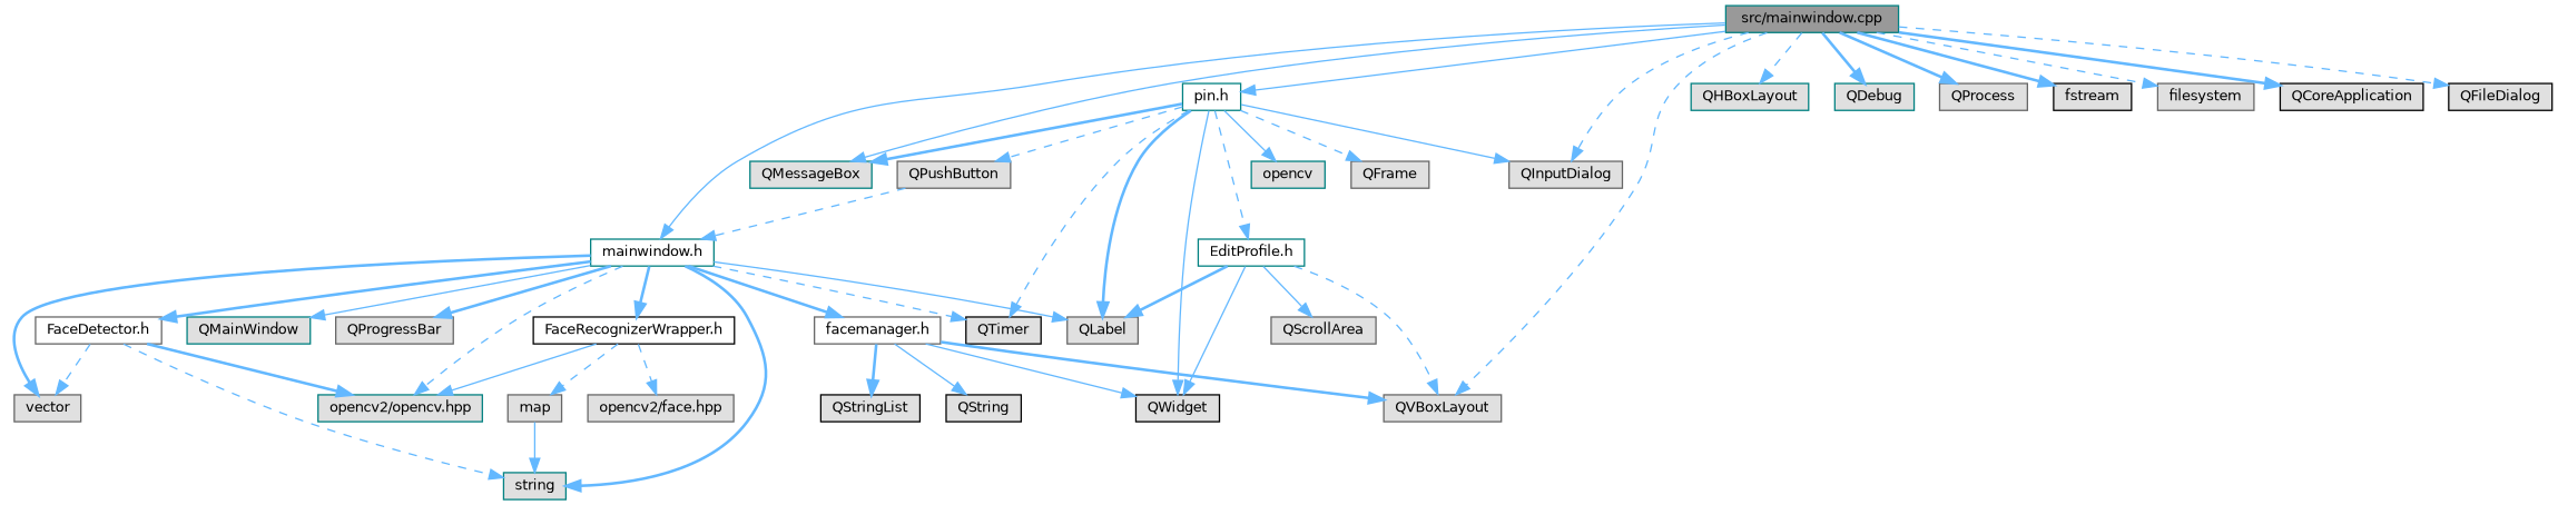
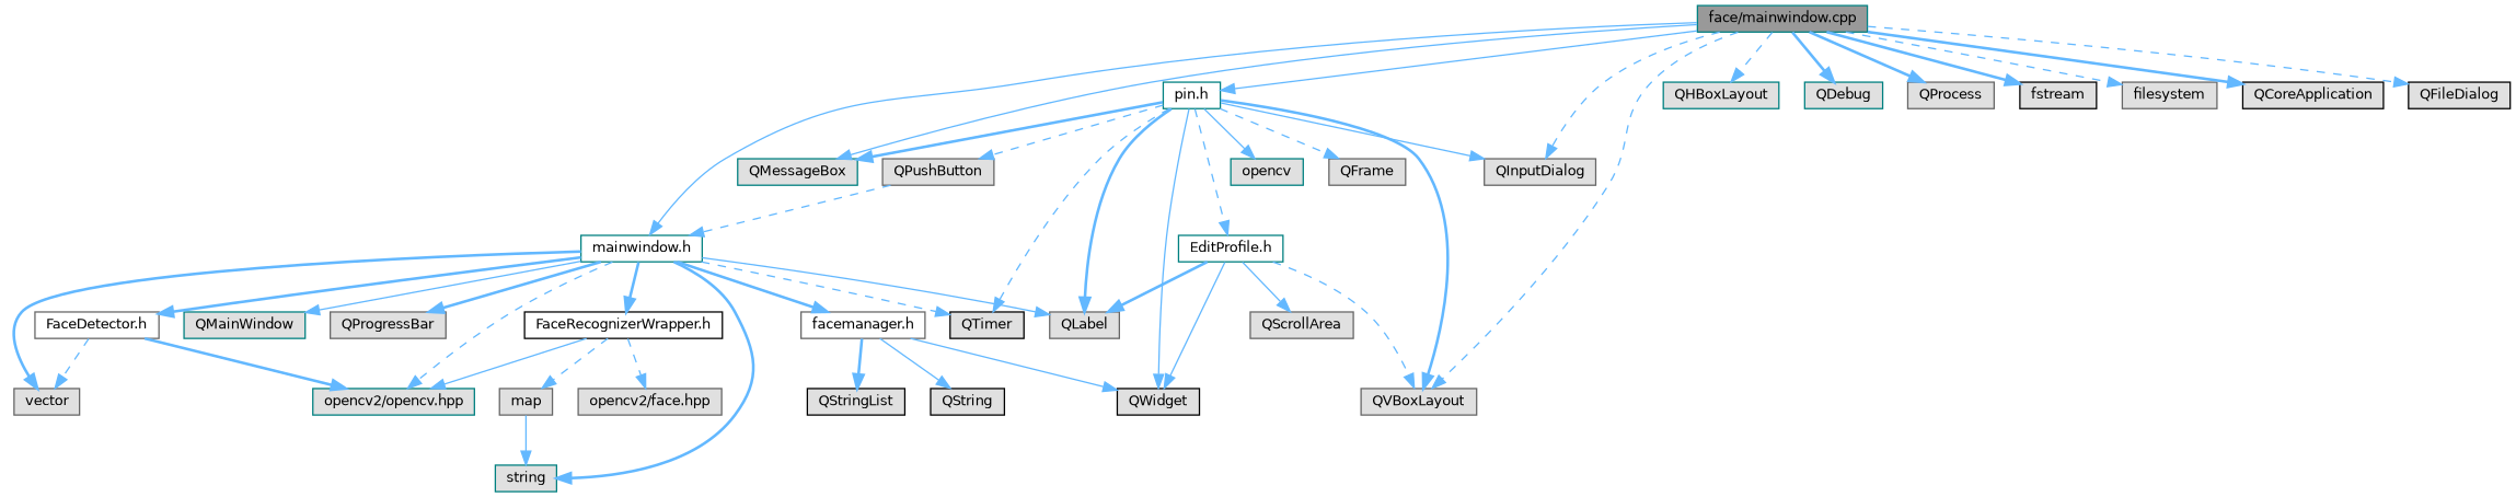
  digraph {
    node [color=gray40 fillcolor="#E0E0E0" fontname=Helvetica fontsize=10 shape=box style=filled]
    edge [color=steelblue1 fontname=Helvetica fontsize=10 labelfontname=Helvetica labelfontsize=10 style=dashed]
-   n1 [color=teal fillcolor=grey60 fontcolor=black height=0.2 label="src/mainwindow.cpp" width=0.4]
+   n1 [color=teal fillcolor=grey60 fontcolor=black height=0.2 label="face/mainwindow.cpp" width=0.4]
    n2 [color=teal fillcolor=white height=0.2 label="mainwindow.h" width=0.4]
    n3 [color=teal fillcolor=white height=0.2 label="pin.h" width=0.4]
    n4 [color=teal height=0.2 label=QMessageBox width=0.4]
    n5 [height=0.2 label=QVBoxLayout width=0.4]
    n6 [height=0.2 label=QInputDialog width=0.4]
    n7 [color=teal height=0.2 label=QHBoxLayout width=0.4]
    n8 [color=teal height=0.2 label=QDebug width=0.4]
    n9 [height=0.2 label=QProcess width=0.4]
    n10 [color=black height=0.2 label=fstream width=0.4]
    n11 [height=0.2 label=filesystem width=0.4]
    n12 [color=black height=0.2 label=QCoreApplication width=0.4]
    n13 [color=black height=0.2 label=QFileDialog width=0.4]
    n14 [color=teal height=0.2 label=QMainWindow width=0.4]
    n15 [height=0.2 label=QLabel width=0.4]
    n16 [color=black height=0.2 label=QTimer width=0.4]
    n17 [height=0.2 label=QProgressBar width=0.4]
    n18 [color=teal height=0.2 label="opencv2/opencv.hpp" width=0.4]
    n19 [height=0.2 label=vector width=0.4]
    n20 [color=teal height=0.2 label=string width=0.4]
    n21 [fillcolor=white height=0.2 label="FaceDetector.h" width=0.4]
    n22 [color=black fillcolor=white height=0.2 label="FaceRecognizerWrapper.h" width=0.4]
    n23 [fillcolor=white height=0.2 label="facemanager.h" width=0.4]
    n24 [height=0.2 label=QPushButton width=0.4]
    n25 [color=black height=0.2 label=QWidget width=0.4]
    n26 [color=teal height=0.2 label=opencv width=0.4]
    n27 [height=0.2 label=QFrame width=0.4]
    n28 [color=teal fillcolor=white height=0.2 label="EditProfile.h" width=0.4]
    n29 [height=0.2 label="opencv2/face.hpp" width=0.4]
    n30 [height=0.2 label=map width=0.4]
    n31 [color=black height=0.2 label=QString width=0.4]
    n32 [color=black height=0.2 label=QStringList width=0.4]
    n33 [height=0.2 label=QScrollArea width=0.4]
    n1 -> n2 [style=solid]
    n1 -> n3 [style=solid]
    n1 -> n4 [style=solid]
    n1 -> n5
    n1 -> n6
    n1 -> n7
    n1 -> n8 [style=bold]
    n1 -> n9 [style=bold]
    n1 -> n10 [style=bold]
    n1 -> n11
    n1 -> n12 [style=bold]
    n1 -> n13
    n2 -> n14 [style=solid]
    n2 -> n15 [style=solid]
    n2 -> n16
    n2 -> n17 [style=bold]
    n2 -> n18
    n2 -> n19 [style=bold]
    n2 -> n20 [style=bold]
    n2 -> n21 [style=bold]
    n2 -> n22 [style=bold]
    n2 -> n23 [style=bold]
    n3 -> n4 [style=bold]
-   n23 -> n5 [style=bold]
+   n3 -> n5 [style=bold]
    n3 -> n6 [style=solid]
    n3 -> n15 [style=bold]
    n3 -> n16
    n3 -> n24
    n3 -> n25 [style=solid]
    n3 -> n26 [style=solid]
    n3 -> n27
    n3 -> n28
    n21 -> n18 [style=bold]
    n21 -> n19
-   n21 -> n20
    n22 -> n18 [style=solid]
    n22 -> n29
    n22 -> n30
    n23 -> n25 [style=solid]
    n23 -> n31 [style=solid]
    n23 -> n32 [style=bold]
    n24 -> n2
    n28 -> n5
    n28 -> n15 [style=bold]
    n28 -> n25 [style=solid]
    n28 -> n33 [style=solid]
    n30 -> n20 [style=solid]
  }
